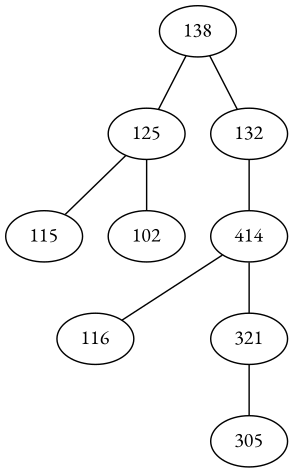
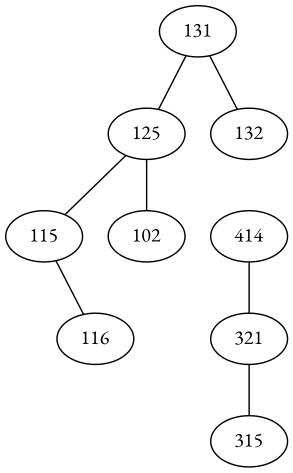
  graph {
    fontname="EB Garamond"
    node [fontname="EB Garamond"]
    edge [fontname="EB Garamond"]
    n1 [label=125]
-   131 [label=138]
+   131
    132
    115
    n5 [label=102]
    n6 [label=414]
    n7 [label=116]
    321
-   315 [label=305]
+   315
    n1 -- 115
    n1 -- n5
    131 -- n1
    131 -- 132
-   132 -- n6
-   n6 -- n7
+   115 -- n7
    n6 -- 321
    321 -- 315
  }
